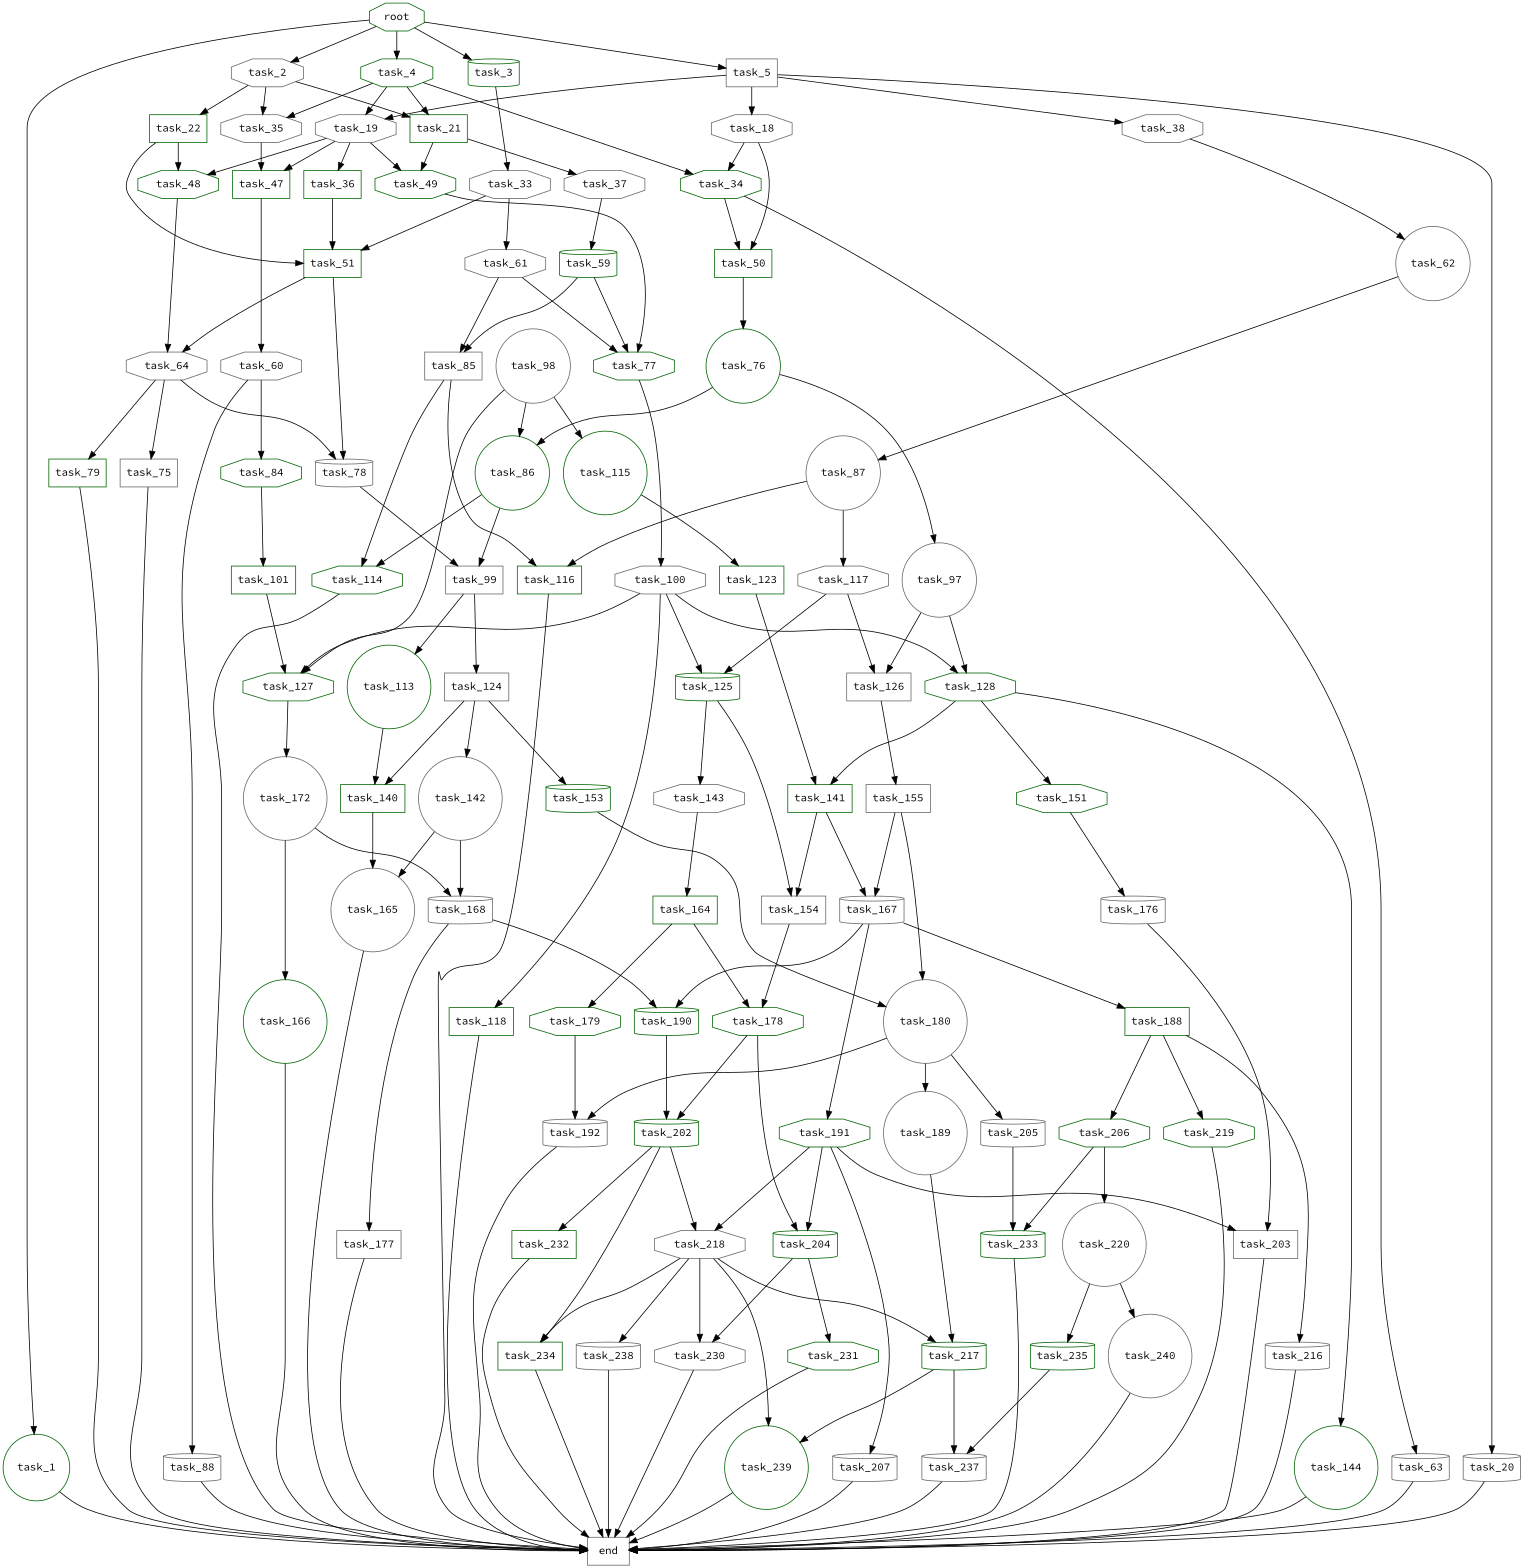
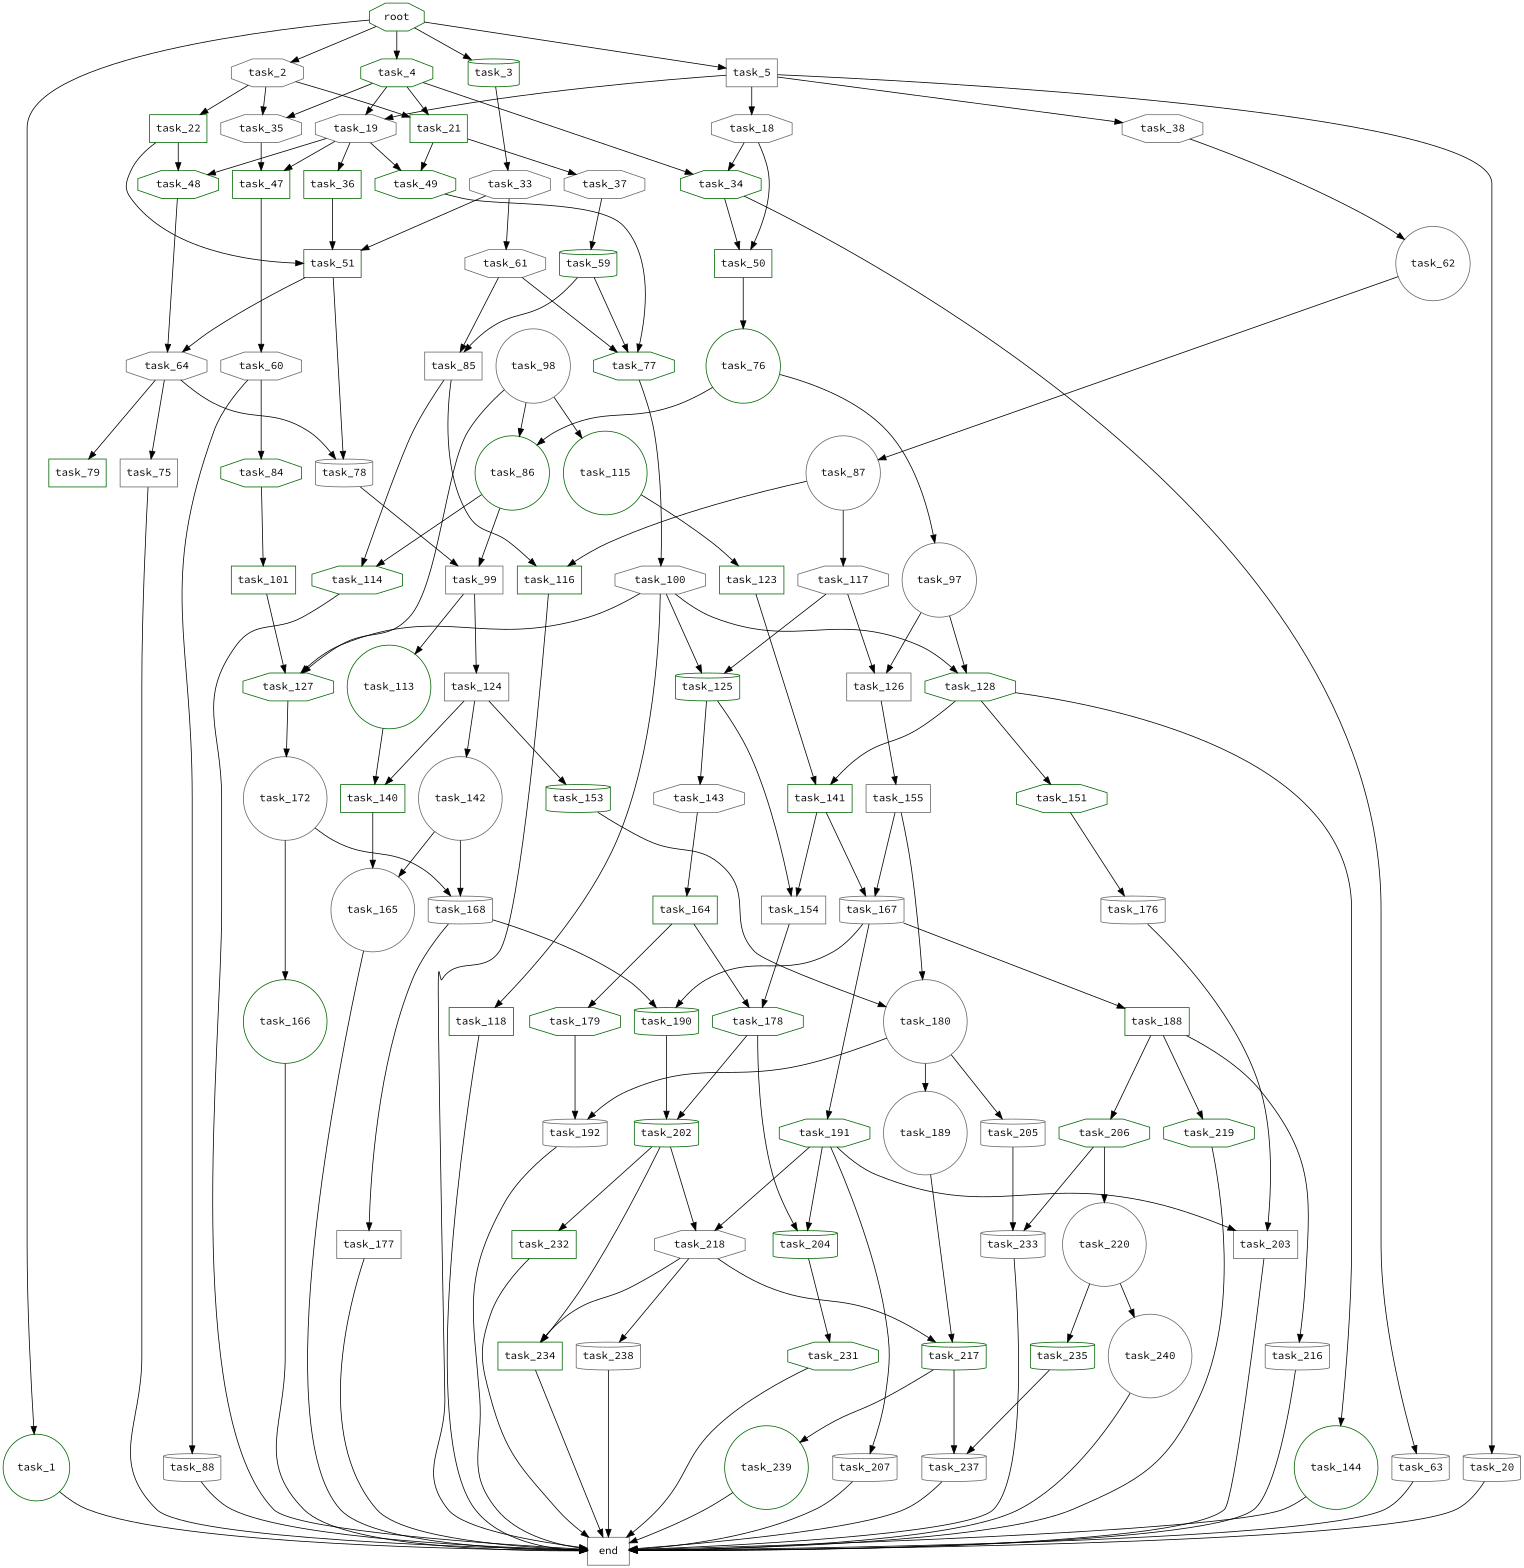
  digraph {
    fontname="Source Code Pro"
    node [color=darkgreen fontname="Source Code Pro" shape=octagon]
    edge [fontname="Source Code Pro"]
    task_1 [shape=circle]
    root
    task_2 [color=gray40]
    task_3 [shape=cylinder]
    task_4
    task_5 [color=gray40 shape=box]
    end [color=gray40 shape=box]
    task_21 [shape=box]
    task_22 [shape=box]
    task_35 [color=gray40]
    task_33 [color=gray40]
    task_19 [color=gray40]
    task_34
    task_18 [color=gray40]
    task_20 [color=gray40 shape=cylinder]
    task_38 [color=gray40]
    task_49
    task_37 [color=gray40]
    task_48
    task_51 [shape=box]
    task_47 [shape=box]
    task_61 [color=gray40]
    task_36 [shape=box]
    task_50 [shape=box]
    task_63 [color=gray40 shape=cylinder]
    task_62 [color=gray40 shape=circle]
    task_77
    task_59 [shape=cylinder]
    task_64 [color=gray40]
    task_78 [color=gray40 shape=cylinder]
    task_60 [color=gray40]
    task_85 [color=gray40 shape=box]
    task_76 [shape=circle]
    task_87 [color=gray40 shape=circle]
    task_86 [shape=circle]
    task_97 [color=gray40 shape=circle]
    task_84
    task_88 [color=gray40 shape=cylinder]
    task_75 [color=gray40 shape=box]
    task_79 [shape=box]
    task_100 [color=gray40]
    task_99 [color=gray40 shape=box]
    task_114
    task_116 [shape=box]
    task_117 [color=gray40]
    task_101 [shape=box]
    task_128
    task_127
    task_118 [shape=box]
    task_125 [shape=cylinder]
    task_126 [color=gray40 shape=box]
    task_113 [shape=circle]
    task_124 [color=gray40 shape=box]
    task_98 [color=gray40 shape=circle]
    task_115 [shape=circle]
    task_155 [color=gray40 shape=box]
    task_141 [shape=box]
    task_144 [shape=circle]
    task_151
    n60 [color=gray40 label=task_172 shape=circle]
    task_143 [color=gray40]
    task_154 [color=gray40 shape=box]
    task_140 [shape=box]
    task_142 [color=gray40 shape=circle]
    task_153 [shape=cylinder]
    task_123 [shape=box]
    task_167 [color=gray40 shape=cylinder]
    task_180 [color=gray40 shape=circle]
    task_176 [color=gray40 shape=cylinder]
    task_168 [color=gray40 shape=cylinder]
    task_166 [shape=circle]
    task_165 [color=gray40 shape=circle]
    task_164 [shape=box]
    task_178
    task_188 [shape=box]
    task_190 [shape=cylinder]
    task_191
    task_177 [color=gray40 shape=box]
    task_192 [color=gray40 shape=cylinder]
    task_189 [color=gray40 shape=circle]
    task_205 [color=gray40 shape=cylinder]
    task_179
    task_202 [shape=cylinder]
    task_204 [shape=cylinder]
    task_203 [color=gray40 shape=box]
    task_206
    task_216 [color=gray40 shape=cylinder]
    task_219
    task_207 [color=gray40 shape=cylinder]
    task_218 [color=gray40]
    task_217 [shape=cylinder]
-   task_233 [shape=cylinder]
+   task_233 [color=gray40 shape=cylinder]
    task_232 [shape=box]
    task_234 [shape=box]
-   task_230 [color=gray40]
    task_231
    task_220 [color=gray40 shape=circle]
    task_239 [shape=circle]
    task_238 [color=gray40 shape=cylinder]
    task_237 [color=gray40 shape=cylinder]
    task_240 [color=gray40 shape=circle]
    task_235 [shape=cylinder]
    task_1 -> end
    root -> task_1
    root -> task_2
    root -> task_3
    root -> task_4
    root -> task_5
    task_2 -> task_21
    task_2 -> task_22
    task_2 -> task_35
    task_3 -> task_33
    task_4 -> task_21
    task_4 -> task_35
    task_4 -> task_19
    task_4 -> task_34
    task_5 -> task_19
    task_5 -> task_18
    task_5 -> task_20
    task_5 -> task_38
    task_21 -> task_49
    task_21 -> task_37
    task_22 -> task_48
    task_22 -> task_51
    task_35 -> task_47
    task_33 -> task_51
    task_33 -> task_61
    task_19 -> task_49
    task_19 -> task_48
    task_19 -> task_47
    task_19 -> task_36
    task_34 -> task_50
    task_34 -> task_63
    task_18 -> task_34
    task_18 -> task_50
    task_20 -> end
    task_38 -> task_62
    task_49 -> task_77
    task_37 -> task_59
    task_48 -> task_64
    task_51 -> task_64
    task_51 -> task_78
    task_47 -> task_60
    task_61 -> task_77
    task_61 -> task_85
    task_36 -> task_51
    task_50 -> task_76
    task_63 -> end
    task_62 -> task_87
    task_77 -> task_100
    task_59 -> task_77
    task_59 -> task_85
    task_64 -> task_78
    task_64 -> task_75
    task_64 -> task_79
    task_78 -> task_99
    task_60 -> task_84
    task_60 -> task_88
    task_85 -> task_114
    task_85 -> task_116
    task_76 -> task_86
    task_76 -> task_97
    task_87 -> task_116
    task_87 -> task_117
    task_86 -> task_99
    task_86 -> task_114
    task_97 -> task_128
    task_97 -> task_126
    task_84 -> task_101
    task_88 -> end
    task_75 -> end
-   task_79 -> end
    task_100 -> task_128
    task_100 -> task_127
    task_100 -> task_118
    task_100 -> task_125
    task_99 -> task_113
    task_99 -> task_124
    task_114 -> end
    task_116 -> end
    task_117 -> task_125
    task_117 -> task_126
    task_101 -> task_127
    task_128 -> task_141
    task_128 -> task_144
    task_128 -> task_151
    task_127 -> n60
    task_118 -> end
    task_125 -> task_143
    task_125 -> task_154
    task_126 -> task_155
    task_113 -> task_140
    task_124 -> task_140
    task_124 -> task_142
    task_124 -> task_153
    task_98 -> task_86
    task_98 -> task_127
    task_98 -> task_115
    task_115 -> task_123
    task_155 -> task_167
    task_155 -> task_180
    task_141 -> task_154
    task_141 -> task_167
    task_144 -> end
    task_151 -> task_176
    n60 -> task_168
    n60 -> task_166
    task_143 -> task_164
    task_154 -> task_178
    task_140 -> task_165
    task_142 -> task_168
    task_142 -> task_165
    task_153 -> task_180
    task_123 -> task_141
    task_167 -> task_188
    task_167 -> task_190
    task_167 -> task_191
    task_180 -> task_192
    task_180 -> task_189
    task_180 -> task_205
    task_176 -> task_203
    task_168 -> task_190
    task_168 -> task_177
    task_166 -> end
    task_165 -> end
    task_164 -> task_178
    task_164 -> task_179
    task_178 -> task_202
    task_178 -> task_204
    task_188 -> task_206
    task_188 -> task_216
    task_188 -> task_219
    task_190 -> task_202
    task_191 -> task_204
    task_191 -> task_203
    task_191 -> task_207
    task_191 -> task_218
    task_177 -> end
    task_192 -> end
    task_189 -> task_217
    task_205 -> task_233
    task_179 -> task_192
    task_202 -> task_218
    task_202 -> task_232
    task_202 -> task_234
-   task_204 -> task_230
    task_204 -> task_231
    task_203 -> end
    task_206 -> task_233
    task_206 -> task_220
    task_216 -> end
    task_219 -> end
    task_207 -> end
    task_218 -> task_217
    task_218 -> task_234
-   task_218 -> task_230
-   task_218 -> task_239
    task_218 -> task_238
    task_217 -> task_239
    task_217 -> task_237
    task_233 -> end
    task_232 -> end
    task_234 -> end
-   task_230 -> end
    task_231 -> end
    task_220 -> task_240
    task_220 -> task_235
    task_239 -> end
    task_238 -> end
    task_237 -> end
    task_240 -> end
    task_235 -> task_237
  }
